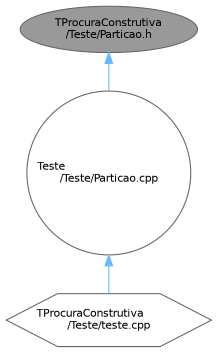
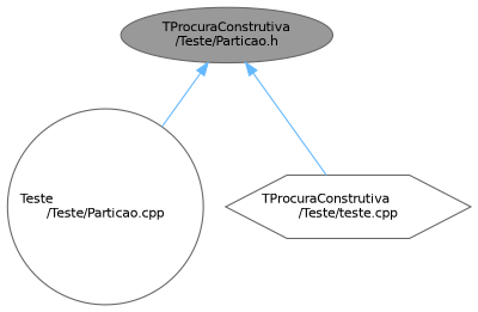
  digraph {
    node [color=grey40 fillcolor=white fontname=Helvetica fontsize=10 style=filled]
    edge [color=steelblue1 dir=back fontname=Helvetica fontsize=10 labelfontname=Helvetica labelfontsize=10 style=solid]
    n1 [color=gray40 fillcolor=grey60 fontcolor=black height=0.2 label="TProcuraConstrutiva\l/Teste/Particao.h" shape=ellipse width=0.4]
    n2 [height=0.2 label="Teste\l/Teste/Particao.cpp" shape=circle width=0.4]
    n3 [height=0.2 label="TProcuraConstrutiva\l/Teste/teste.cpp" shape=hexagon width=0.4]
    n1 -> n2
-   n2 -> n3
+   n1 -> n3
  }
